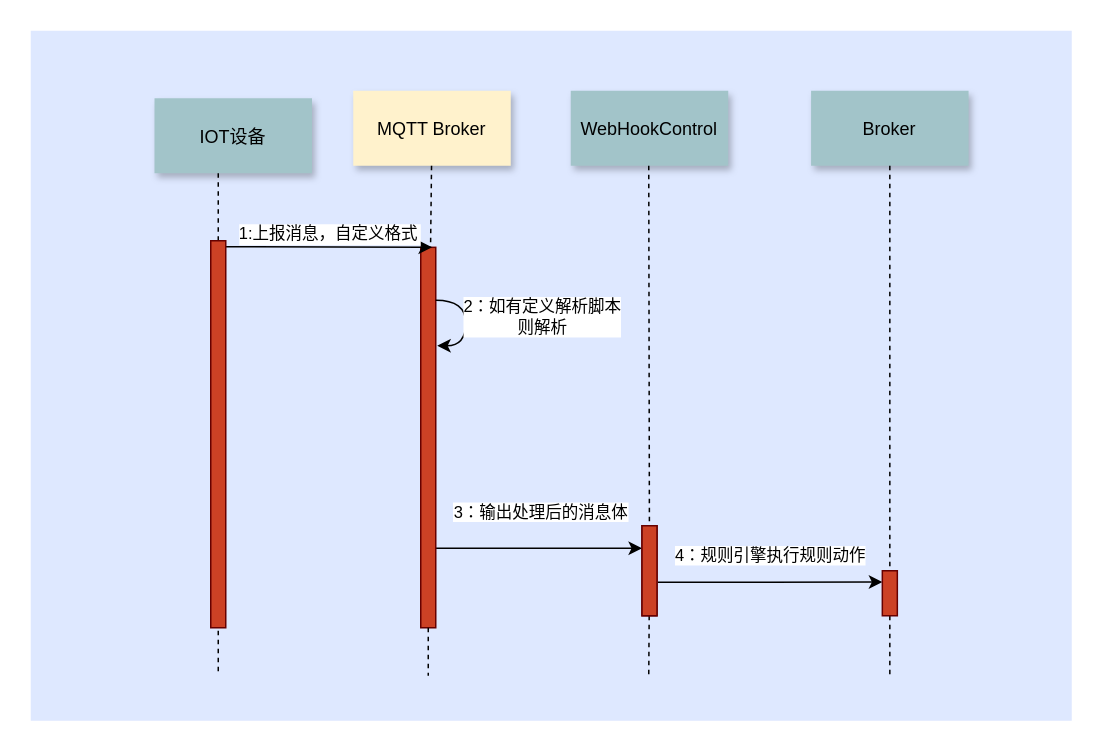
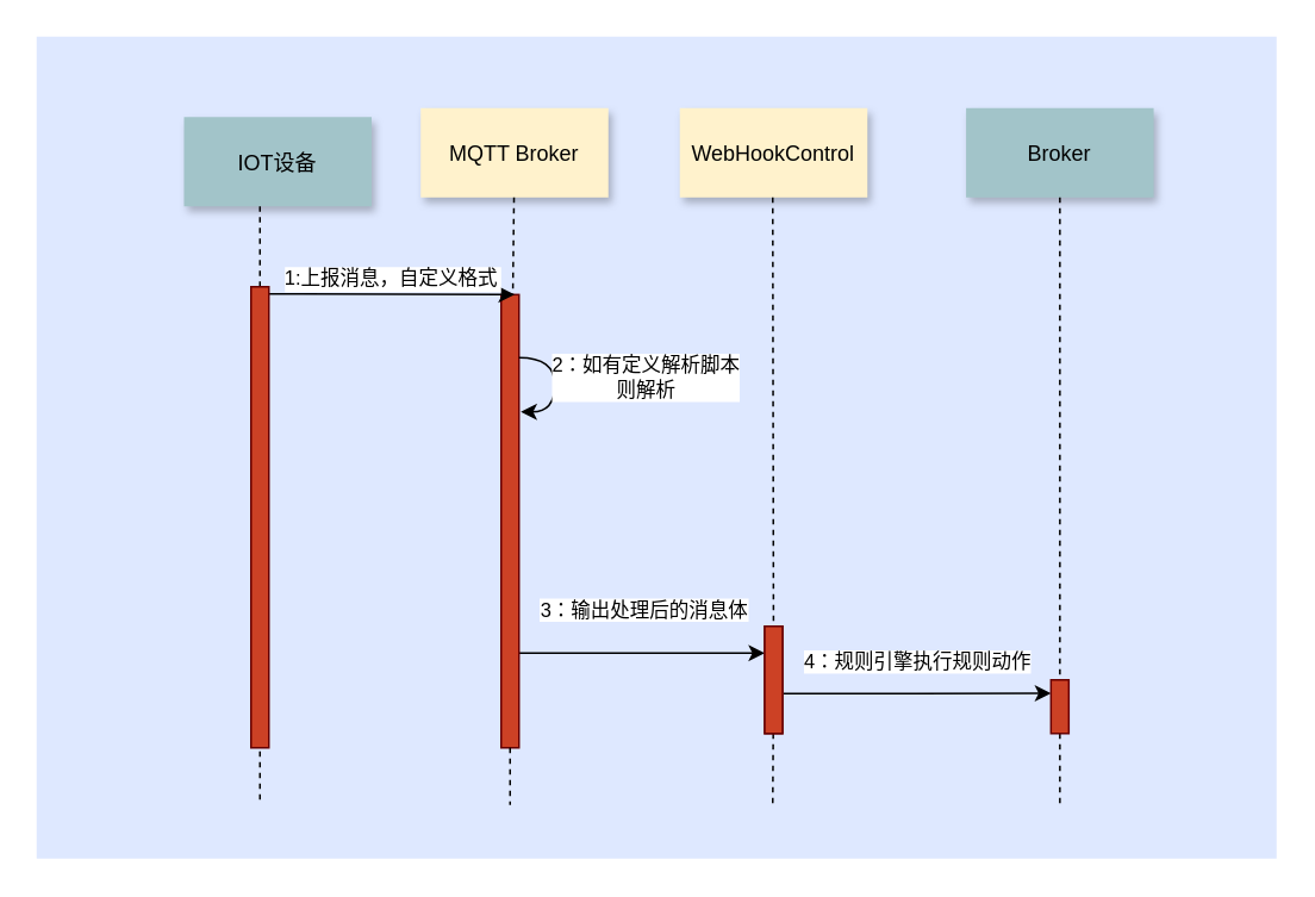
  <mxCell id="0" />
  <mxCell id="1" parent="0" />
  <mxCell id="2" value="" style="fillColor=#DEE8FF;strokeColor=none" vertex="1" parent="1"><mxGeometry x="20" y="20" width="694" height="460" as="geometry" /></mxCell>
  <mxCell id="3" value="IOT设备" style="shadow=1;fillColor=#A2C4C9;strokeColor=none" vertex="1" parent="1"><mxGeometry x="102.5" y="65" width="105" height="50" as="geometry" /></mxCell>
  <mxCell id="4" value="" style="edgeStyle=orthogonalEdgeStyle;rounded=0;orthogonalLoop=1;jettySize=auto;html=1;entryX=0;entryY=0.25;entryDx=0;entryDy=0;" edge="1" parent="1" source="6" target="21"><mxGeometry relative="1" as="geometry"><mxPoint x="370" y="337.195" as="targetPoint" /><Array as="points"><mxPoint x="360" y="365" /><mxPoint x="360" y="365" /></Array></mxGeometry></mxCell>
  <mxCell id="5" value="3：输出处理后的消息体" style="edgeLabel;html=1;align=center;verticalAlign=middle;resizable=0;points=[];" vertex="1" connectable="0" parent="4"><mxGeometry x="-0.372" y="1" relative="1" as="geometry"><mxPoint x="26.67" y="-24" as="offset" /></mxGeometry></mxCell>
  <mxCell id="6" value="" style="fillColor=#CC4125;strokeColor=#660000" vertex="1" parent="1"><mxGeometry x="280" y="164.39" width="10" height="253.61" as="geometry" /></mxCell>
  <mxCell id="7" value="MQTT Broker" style="shadow=1;fillColor=#fff2cc;strokeColor=none;" vertex="1" parent="1"><mxGeometry x="235" y="60" width="105" height="50" as="geometry" /></mxCell>
  <mxCell id="8" value="" style="edgeStyle=none;endArrow=none;dashed=1" edge="1" parent="1" source="7" target="6"><mxGeometry x="272.335" y="165" width="100" height="100" as="geometry"><mxPoint x="287.259" y="110" as="sourcePoint" /><mxPoint x="287.576" y="165" as="targetPoint" /></mxGeometry></mxCell>
- <mxCell id="9" value="WebHookControl" style="shadow=1;fillColor=#A2C4C9;strokeColor=none" vertex="1" parent="1"><mxGeometry x="380.004" y="60" width="105" height="50" as="geometry" /></mxCell>
+ <mxCell id="9" value="WebHookControl" style="shadow=1;fillColor=#fff2cc;strokeColor=none;" vertex="1" parent="1"><mxGeometry x="380.004" y="60" width="105" height="50" as="geometry" /></mxCell>
  <mxCell id="10" value="Broker" style="shadow=1;fillColor=#A2C4C9;strokeColor=none" vertex="1" parent="1"><mxGeometry x="540.22" y="60" width="105" height="50" as="geometry" /></mxCell>
  <mxCell id="11" value="" style="edgeStyle=elbowEdgeStyle;elbow=horizontal;endArrow=none;dashed=1" edge="1" parent="1" source="3"><mxGeometry x="230.0" y="310" width="100" height="100" as="geometry"><mxPoint x="170" y="410" as="sourcePoint" /><mxPoint x="145" y="220" as="targetPoint" /></mxGeometry></mxCell>
  <mxCell id="12" value="" style="edgeStyle=none;dashed=1;endArrow=none" edge="1" parent="1"><mxGeometry x="50" y="300" width="100" height="100" as="geometry"><mxPoint x="145" y="210" as="sourcePoint" /><mxPoint x="145" y="450" as="targetPoint" /></mxGeometry></mxCell>
  <mxCell id="13" value="1:上报消息，自定义格式" style="edgeStyle=none;verticalLabelPosition=top;verticalAlign=bottom;entryX=0.75;entryY=0;entryDx=0;entryDy=0;" edge="1" parent="1" target="6"><mxGeometry x="242.955" y="77.096" width="100" height="100" as="geometry"><mxPoint x="150" y="164" as="sourcePoint" /><mxPoint x="260" y="164.386" as="targetPoint" /></mxGeometry></mxCell>
  <mxCell id="14" value="" style="edgeStyle=none;endArrow=none;dashed=1" edge="1" parent="1" source="21"><mxGeometry x="431.488" y="175.0" width="100" height="100" as="geometry"><mxPoint x="432" y="110" as="sourcePoint" /><mxPoint x="432" y="450" as="targetPoint" /></mxGeometry></mxCell>
  <mxCell id="15" value="" style="edgeStyle=none;endArrow=none;dashed=1" edge="1" parent="1" source="10"><mxGeometry x="592.208" y="175.0" width="100" height="100" as="geometry"><mxPoint x="592.729" y="110" as="sourcePoint" /><mxPoint x="592.72" y="450" as="targetPoint" /></mxGeometry></mxCell>
  <mxCell id="16" value="" style="fillColor=#CC4125;strokeColor=#660000" vertex="1" parent="1"><mxGeometry x="140" y="160" width="10" height="258" as="geometry" /></mxCell>
  <mxCell id="17" style="edgeStyle=orthogonalEdgeStyle;curved=1;rounded=0;orthogonalLoop=1;jettySize=auto;html=1;exitX=0.928;exitY=0.095;exitDx=0;exitDy=0;exitPerimeter=0;" edge="1" parent="1"><mxGeometry relative="1" as="geometry"><mxPoint x="290" y="199.608" as="sourcePoint" /><mxPoint x="291" y="230" as="targetPoint" /><Array as="points"><mxPoint x="310" y="200" /><mxPoint x="310" y="230" /><mxPoint x="291" y="230" /></Array></mxGeometry></mxCell>
  <mxCell id="18" value="2：如有定义解析脚本&lt;br&gt;则解析" style="edgeLabel;html=1;align=center;verticalAlign=middle;resizable=0;points=[];" vertex="1" connectable="0" parent="17"><mxGeometry x="-0.314" y="-1" relative="1" as="geometry"><mxPoint x="51" y="6.73" as="offset" /></mxGeometry></mxCell>
  <mxCell id="19" style="edgeStyle=orthogonalEdgeStyle;rounded=0;orthogonalLoop=1;jettySize=auto;html=1;exitX=1.06;exitY=0.628;exitDx=0;exitDy=0;entryX=0;entryY=0.25;entryDx=0;entryDy=0;exitPerimeter=0;" edge="1" parent="1" source="21" target="23"><mxGeometry relative="1" as="geometry"><Array as="points" /></mxGeometry></mxCell>
  <mxCell id="20" value="4：规则引擎执行规则动作" style="edgeLabel;html=1;align=center;verticalAlign=middle;resizable=0;points=[];" vertex="1" connectable="0" parent="19"><mxGeometry x="-0.328" y="-1" relative="1" as="geometry"><mxPoint x="24.68" y="-18.71" as="offset" /></mxGeometry></mxCell>
  <mxCell id="21" value="" style="fillColor=#CC4125;strokeColor=#660000" vertex="1" parent="1"><mxGeometry x="427.5" y="350" width="10" height="60" as="geometry" /></mxCell>
  <mxCell id="22" value="" style="edgeStyle=none;endArrow=none;dashed=1" edge="1" parent="1" target="21"><mxGeometry x="431.488" y="175.0" width="100" height="100" as="geometry"><mxPoint x="432" y="110" as="sourcePoint" /><mxPoint x="432" y="660" as="targetPoint" /></mxGeometry></mxCell>
  <mxCell id="23" value="" style="fillColor=#CC4125;strokeColor=#660000" vertex="1" parent="1"><mxGeometry x="587.72" y="380" width="10" height="30" as="geometry" /></mxCell>
  <mxCell id="24" value="" style="edgeStyle=none;endArrow=none;dashed=1" edge="1" parent="1" source="6"><mxGeometry x="376.571" y="339.697" width="100" height="100" as="geometry"><mxPoint x="285" y="510" as="sourcePoint" /><mxPoint x="285" y="450" as="targetPoint" /></mxGeometry></mxCell>
  <mxCell id="25" value="" style="fillColor=#CC4125;strokeColor=#660000" vertex="1" parent="1"><mxGeometry x="427.5" y="350" width="10" height="60" as="geometry" /></mxCell>
